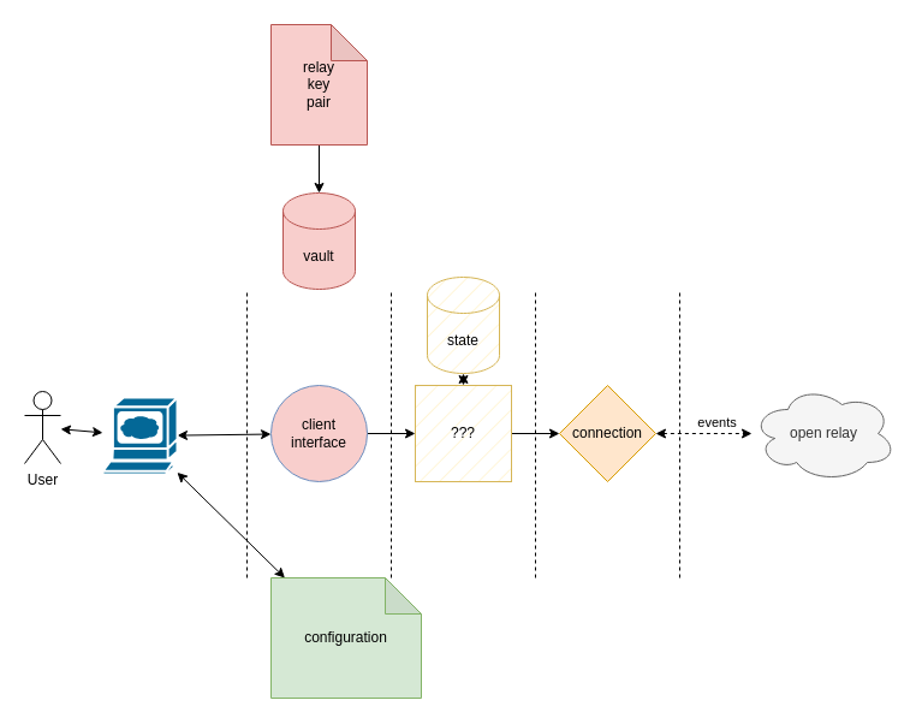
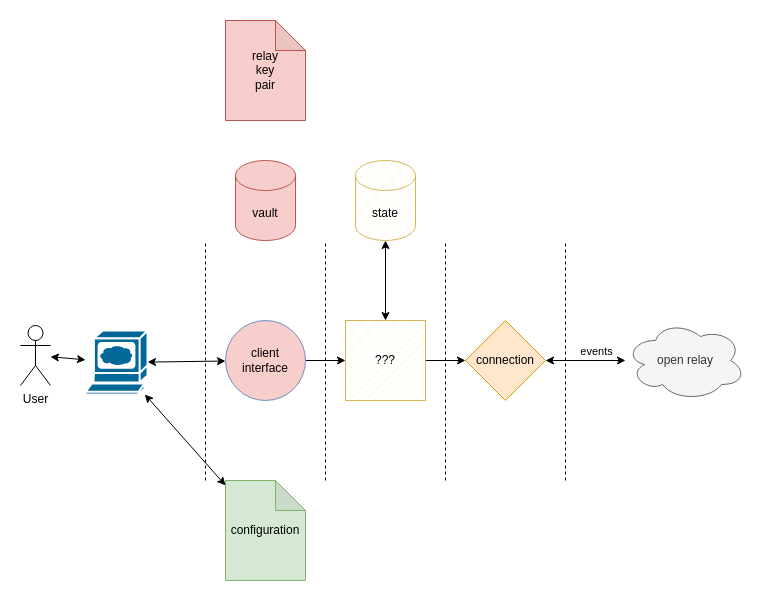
  <mxCell id="0" />
  <mxCell id="1" parent="0" />
  <mxCell id="2" style="edgeStyle=none;rounded=0;orthogonalLoop=1;jettySize=auto;html=1;startArrow=classic;startFill=1;" edge="1" parent="1" source="3" target="24"><mxGeometry relative="1" as="geometry" /></mxCell>
  <mxCell id="3" value="User" style="shape=umlActor;verticalLabelPosition=bottom;verticalAlign=top;html=1;outlineConnect=0;" vertex="1" parent="1"><mxGeometry x="20" y="325" width="30" height="60" as="geometry" /></mxCell>
  <mxCell id="4" style="edgeStyle=orthogonalEdgeStyle;rounded=0;orthogonalLoop=1;jettySize=auto;html=1;" edge="1" parent="1" source="5" target="7"><mxGeometry relative="1" as="geometry" /></mxCell>
  <mxCell id="5" value="client&lt;br&gt;interface" style="ellipse;whiteSpace=wrap;html=1;aspect=fixed;fillColor=#f8cecc;strokeColor=#6c8ebf;" vertex="1" parent="1"><mxGeometry x="225" y="320" width="80" height="80" as="geometry" /></mxCell>
  <mxCell id="6" style="edgeStyle=orthogonalEdgeStyle;rounded=0;orthogonalLoop=1;jettySize=auto;html=1;" edge="1" parent="1" source="7" target="10"><mxGeometry relative="1" as="geometry" /></mxCell>
  <mxCell id="7" value="???" style="whiteSpace=wrap;html=1;aspect=fixed;fillColor=#fff2cc;strokeColor=#d6b656;fillStyle=hatch;" vertex="1" parent="1"><mxGeometry x="345" y="320" width="80" height="80" as="geometry" /></mxCell>
- <mxCell id="8" style="edgeStyle=orthogonalEdgeStyle;rounded=0;orthogonalLoop=1;jettySize=auto;html=1;startArrow=classic;startFill=1;dashed=1;" edge="1" parent="1" source="10" target="11"><mxGeometry relative="1" as="geometry" /></mxCell>
+ <mxCell id="8" style="edgeStyle=orthogonalEdgeStyle;rounded=0;orthogonalLoop=1;jettySize=auto;html=1;startArrow=classic;startFill=1;" edge="1" parent="1" source="10" target="11"><mxGeometry relative="1" as="geometry" /></mxCell>
  <mxCell id="9" value="events" style="edgeLabel;html=1;align=center;verticalAlign=middle;resizable=0;points=[];" vertex="1" connectable="0" parent="8"><mxGeometry x="0.233" y="2" relative="1" as="geometry"><mxPoint x="1" y="-8" as="offset" /></mxGeometry></mxCell>
  <mxCell id="10" value="connection" style="rhombus;whiteSpace=wrap;html=1;aspect=fixed;fillColor=#ffe6cc;strokeColor=#d79b00;" vertex="1" parent="1"><mxGeometry x="465" y="320" width="80" height="80" as="geometry" /></mxCell>
  <mxCell id="11" value="open relay" style="ellipse;shape=cloud;whiteSpace=wrap;html=1;fillColor=#f5f5f5;fontColor=#333333;strokeColor=#666666;" vertex="1" parent="1"><mxGeometry x="625" y="320" width="120" height="80" as="geometry" /></mxCell>
  <mxCell id="12" value="" style="endArrow=none;dashed=1;html=1;rounded=0;" edge="1" parent="1"><mxGeometry width="50" height="50" relative="1" as="geometry"><mxPoint x="325" y="480" as="sourcePoint" /><mxPoint x="325" y="240" as="targetPoint" /></mxGeometry></mxCell>
  <mxCell id="13" value="" style="endArrow=none;dashed=1;html=1;rounded=0;" edge="1" parent="1"><mxGeometry width="50" height="50" relative="1" as="geometry"><mxPoint x="445" y="480" as="sourcePoint" /><mxPoint x="445" y="240" as="targetPoint" /></mxGeometry></mxCell>
  <mxCell id="14" value="" style="endArrow=none;dashed=1;html=1;rounded=0;" edge="1" parent="1"><mxGeometry width="50" height="50" relative="1" as="geometry"><mxPoint x="205" y="480" as="sourcePoint" /><mxPoint x="205" y="240" as="targetPoint" /></mxGeometry></mxCell>
  <mxCell id="15" value="" style="endArrow=none;dashed=1;html=1;rounded=0;" edge="1" parent="1"><mxGeometry width="50" height="50" relative="1" as="geometry"><mxPoint x="565" y="480" as="sourcePoint" /><mxPoint x="565" y="240" as="targetPoint" /></mxGeometry></mxCell>
- <mxCell id="16" value="configuration" style="shape=note;whiteSpace=wrap;html=1;backgroundOutline=1;darkOpacity=0.05;fillColor=#d5e8d4;strokeColor=#82b366;" vertex="1" parent="1"><mxGeometry x="225" y="480" width="125" height="100" as="geometry" /></mxCell>
+ <mxCell id="16" value="configuration" style="shape=note;whiteSpace=wrap;html=1;backgroundOutline=1;darkOpacity=0.05;fillColor=#d5e8d4;strokeColor=#82b366;" vertex="1" parent="1"><mxGeometry x="225" y="480" width="80" height="100" as="geometry" /></mxCell>
  <mxCell id="17" value="vault" style="shape=cylinder3;whiteSpace=wrap;html=1;boundedLbl=1;backgroundOutline=1;size=15;fillColor=#f8cecc;strokeColor=#b85450;" vertex="1" parent="1"><mxGeometry x="235" y="160" width="60" height="80" as="geometry" /></mxCell>
- <mxCell id="18" style="edgeStyle=none;rounded=0;orthogonalLoop=1;jettySize=auto;html=1;" edge="1" parent="1" source="19" target="17"><mxGeometry relative="1" as="geometry" /></mxCell>
  <mxCell id="19" value="relay&lt;br&gt;key&lt;br&gt;pair" style="shape=note;whiteSpace=wrap;html=1;backgroundOutline=1;darkOpacity=0.05;fillColor=#f8cecc;strokeColor=#b85450;" vertex="1" parent="1"><mxGeometry x="225" y="20" width="80" height="100" as="geometry" /></mxCell>
  <mxCell id="20" style="edgeStyle=none;rounded=0;orthogonalLoop=1;jettySize=auto;html=1;startArrow=classic;startFill=1;" edge="1" parent="1" source="21" target="7"><mxGeometry relative="1" as="geometry" /></mxCell>
- <mxCell id="21" value="state" style="shape=cylinder3;whiteSpace=wrap;html=1;boundedLbl=1;backgroundOutline=1;size=15;fillStyle=hatch;fillColor=#fff2cc;strokeColor=#d6b656;" vertex="1" parent="1"><mxGeometry x="355" y="230" width="60" height="80" as="geometry" /></mxCell>
+ <mxCell id="21" value="state" style="shape=cylinder3;whiteSpace=wrap;html=1;boundedLbl=1;backgroundOutline=1;size=15;fillStyle=hatch;fillColor=#fff2cc;strokeColor=#d6b656;" vertex="1" parent="1"><mxGeometry x="355" y="160" width="60" height="80" as="geometry" /></mxCell>
  <mxCell id="22" style="edgeStyle=none;rounded=0;orthogonalLoop=1;jettySize=auto;html=1;startArrow=classic;startFill=1;" edge="1" parent="1" source="24" target="5"><mxGeometry relative="1" as="geometry" /></mxCell>
  <mxCell id="23" style="edgeStyle=none;rounded=0;orthogonalLoop=1;jettySize=auto;html=1;startArrow=classic;startFill=1;" edge="1" parent="1" source="24" target="16"><mxGeometry relative="1" as="geometry" /></mxCell>
  <mxCell id="24" value="" style="shape=mxgraph.cisco.computers_and_peripherals.web_browser;html=1;pointerEvents=1;dashed=0;fillColor=#036897;strokeColor=#ffffff;strokeWidth=2;verticalLabelPosition=bottom;verticalAlign=top;align=center;outlineConnect=0;fillStyle=auto;" vertex="1" parent="1"><mxGeometry x="85" y="330" width="62" height="64" as="geometry" /></mxCell>
